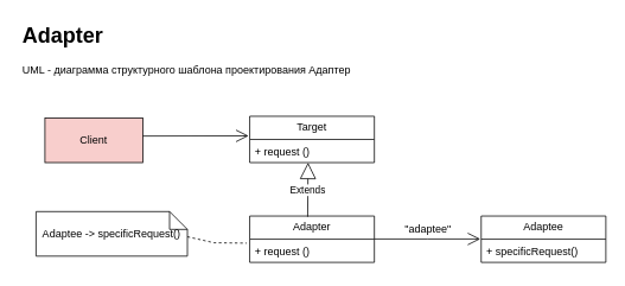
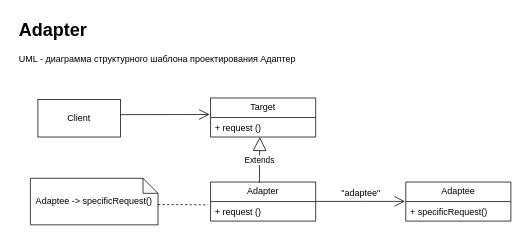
  <mxCell id="0" />
  <mxCell id="1" parent="0" />
  <mxCell id="2" value="&lt;h1&gt;Adapter&lt;/h1&gt;&lt;p&gt;UML - диаграмма структурного шаблона проектирования Адаптер&lt;/p&gt;" style="text;html=1;strokeColor=none;fillColor=none;spacing=5;spacingTop=-20;whiteSpace=wrap;overflow=hidden;rounded=0;" vertex="1" parent="1"><mxGeometry x="20" y="20" width="380" height="80" as="geometry" /></mxCell>
- <mxCell id="3" value="Client" style="html=1;whiteSpace=wrap;fillColor=#f8cecc;" vertex="1" parent="1"><mxGeometry x="50" y="132" width="110" height="50" as="geometry" /></mxCell>
+ <mxCell id="3" value="Client" style="html=1;whiteSpace=wrap;" vertex="1" parent="1"><mxGeometry x="50" y="132" width="110" height="50" as="geometry" /></mxCell>
  <mxCell id="4" value="Target" style="swimlane;fontStyle=0;childLayout=stackLayout;horizontal=1;startSize=26;fillColor=none;horizontalStack=0;resizeParent=1;resizeParentMax=0;resizeLast=0;collapsible=1;marginBottom=0;whiteSpace=wrap;html=1;" vertex="1" parent="1"><mxGeometry x="280" y="130" width="140" height="52" as="geometry" /></mxCell>
  <mxCell id="5" value="+ request ()" style="text;strokeColor=none;fillColor=none;align=left;verticalAlign=top;spacingLeft=4;spacingRight=4;overflow=hidden;rotatable=0;points=[[0,0.5],[1,0.5]];portConstraint=eastwest;whiteSpace=wrap;html=1;" vertex="1" parent="4"><mxGeometry y="26" width="140" height="26" as="geometry" /></mxCell>
  <mxCell id="6" value="Adapter" style="swimlane;fontStyle=0;childLayout=stackLayout;horizontal=1;startSize=26;fillColor=none;horizontalStack=0;resizeParent=1;resizeParentMax=0;resizeLast=0;collapsible=1;marginBottom=0;whiteSpace=wrap;html=1;" vertex="1" parent="1"><mxGeometry x="280" y="242" width="140" height="52" as="geometry" /></mxCell>
  <mxCell id="7" value="+ request ()" style="text;strokeColor=none;fillColor=none;align=left;verticalAlign=top;spacingLeft=4;spacingRight=4;overflow=hidden;rotatable=0;points=[[0,0.5],[1,0.5]];portConstraint=eastwest;whiteSpace=wrap;html=1;" vertex="1" parent="6"><mxGeometry y="26" width="140" height="26" as="geometry" /></mxCell>
  <mxCell id="8" value="Adaptee" style="swimlane;fontStyle=0;childLayout=stackLayout;horizontal=1;startSize=26;fillColor=none;horizontalStack=0;resizeParent=1;resizeParentMax=0;resizeLast=0;collapsible=1;marginBottom=0;whiteSpace=wrap;html=1;" vertex="1" parent="1"><mxGeometry x="540" y="242" width="140" height="52" as="geometry" /></mxCell>
  <mxCell id="9" value="+ specificRequest()" style="text;strokeColor=none;fillColor=none;align=left;verticalAlign=top;spacingLeft=4;spacingRight=4;overflow=hidden;rotatable=0;points=[[0,0.5],[1,0.5]];portConstraint=eastwest;whiteSpace=wrap;html=1;" vertex="1" parent="8"><mxGeometry y="26" width="140" height="26" as="geometry" /></mxCell>
  <mxCell id="10" value="Extends" style="endArrow=block;endSize=16;endFill=0;html=1;rounded=0;exitX=0.465;exitY=-0.014;exitDx=0;exitDy=0;exitPerimeter=0;entryX=0.468;entryY=1.027;entryDx=0;entryDy=0;entryPerimeter=0;" edge="1" parent="1"><mxGeometry width="160" relative="1" as="geometry"><mxPoint x="345.1" y="242.844" as="sourcePoint" /><mxPoint x="345.52" y="182.002" as="targetPoint" /></mxGeometry></mxCell>
  <mxCell id="11" value="" style="endArrow=open;endFill=1;endSize=12;html=1;rounded=0;entryX=-0.009;entryY=-0.008;entryDx=0;entryDy=0;entryPerimeter=0;" edge="1" parent="1"><mxGeometry width="160" relative="1" as="geometry"><mxPoint x="420" y="267.76" as="sourcePoint" /><mxPoint x="539" y="267.76" as="targetPoint" /><Array as="points"><mxPoint x="480" y="267.76" /></Array></mxGeometry></mxCell>
  <mxCell id="12" value="" style="endArrow=open;endFill=1;endSize=12;html=1;rounded=0;entryX=-0.009;entryY=-0.008;entryDx=0;entryDy=0;entryPerimeter=0;" edge="1" parent="1"><mxGeometry width="160" relative="1" as="geometry"><mxPoint x="160" y="152.21" as="sourcePoint" /><mxPoint x="278.74" y="152.002" as="targetPoint" /></mxGeometry></mxCell>
  <mxCell id="13" value="&quot;adaptee&quot;" style="text;html=1;align=center;verticalAlign=middle;resizable=0;points=[];autosize=1;strokeColor=none;fillColor=none;" vertex="1" parent="1"><mxGeometry x="440" y="242" width="80" height="30" as="geometry" /></mxCell>
- <mxCell id="14" value="Adaptee -&amp;gt; specificRequest()" style="shape=note;size=20;whiteSpace=wrap;html=1;" vertex="1" parent="1"><mxGeometry x="40" y="237" width="170" height="50" as="geometry" /></mxCell>
+ <mxCell id="14" value="Adaptee -&amp;gt; specificRequest()" style="shape=note;size=20;whiteSpace=wrap;html=1;" vertex="1" parent="1"><mxGeometry x="40" y="237" width="170" height="62" as="geometry" /></mxCell>
  <mxCell id="15" value="" style="endArrow=none;dashed=1;html=1;rounded=0;exitX=1;exitY=0.565;exitDx=0;exitDy=0;exitPerimeter=0;entryX=-0.025;entryY=0.17;entryDx=0;entryDy=0;entryPerimeter=0;" edge="1" parent="1" source="14" target="7"><mxGeometry width="50" height="50" relative="1" as="geometry"><mxPoint x="230" y="362" as="sourcePoint" /><mxPoint x="280" y="312" as="targetPoint" /><Array as="points"><mxPoint x="240" y="272" /></Array></mxGeometry></mxCell>
